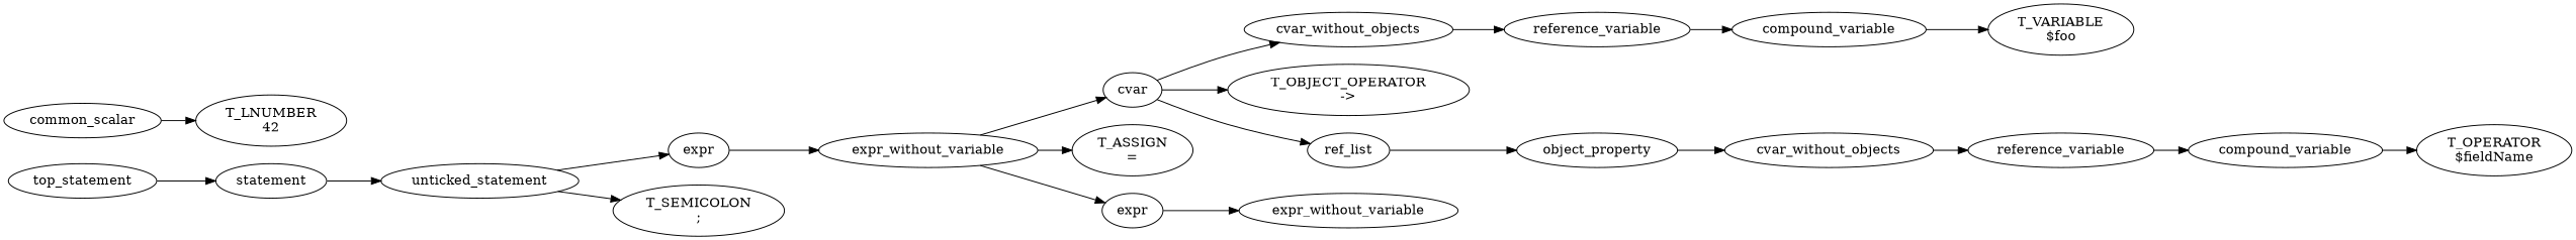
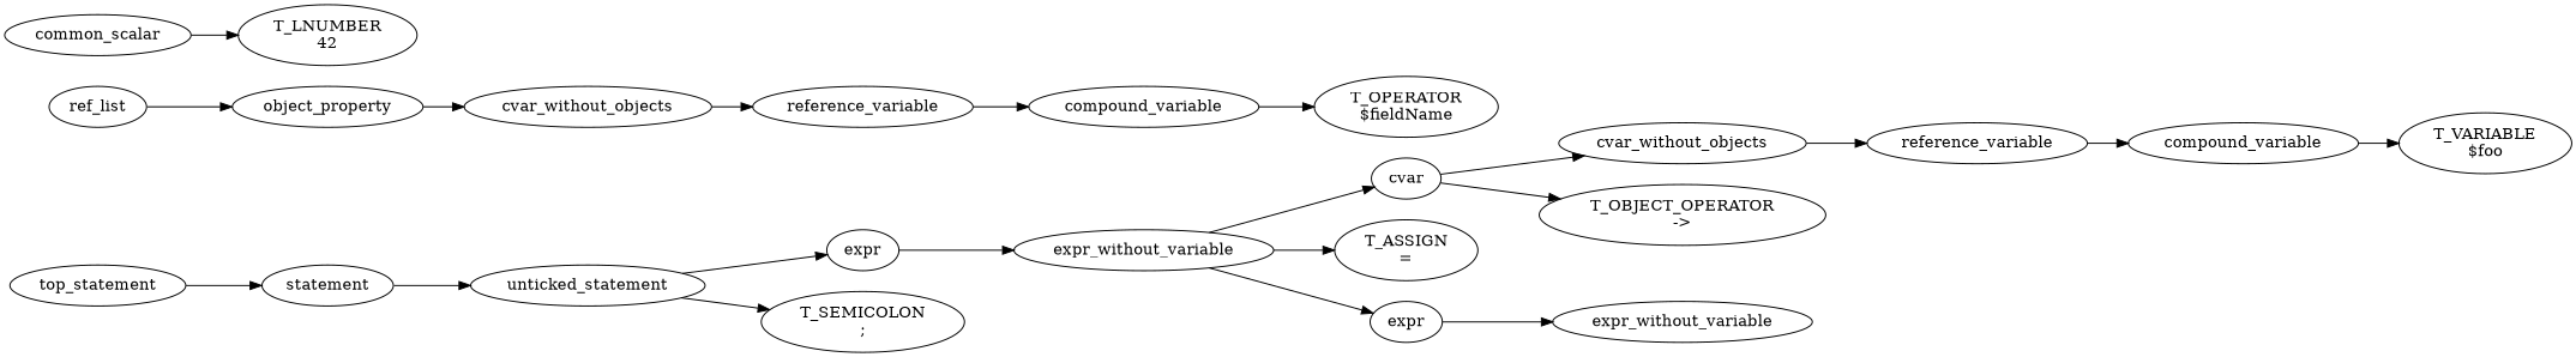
  digraph {
    rankdir=LR
    n1 [label=top_statement]
    n2 [label=statement]
    n3 [label=unticked_statement]
    n4 [label=expr]
    n5 [label="T_SEMICOLON\n;"]
    n6 [label=expr_without_variable]
    n7 [label=cvar]
    n8 [label="T_ASSIGN\n="]
    n9 [label=expr]
    n10 [label=cvar_without_objects]
    n11 [label="T_OBJECT_OPERATOR\n->"]
    n12 [label=ref_list]
    n13 [label=expr_without_variable]
    n14 [label=reference_variable]
    n15 [label=object_property]
    n16 [label=compound_variable]
    n17 [label="T_VARIABLE\n$foo"]
    n18 [label=cvar_without_objects]
    n19 [label=reference_variable]
    n20 [label=compound_variable]
    n21 [label="T_OPERATOR\n$fieldName"]
    n22 [label=common_scalar]
    n23 [label="T_LNUMBER\n42"]
    n1 -> n2
    n2 -> n3
    n3 -> n4
    n3 -> n5
    n4 -> n6
    n6 -> n7
    n6 -> n8
    n6 -> n9
    n7 -> n10
    n7 -> n11
-   n7 -> n12
    n9 -> n13
    n10 -> n14
    n12 -> n15
    n14 -> n16
    n15 -> n18
    n16 -> n17
    n18 -> n19
    n19 -> n20
    n20 -> n21
    n22 -> n23
  }
